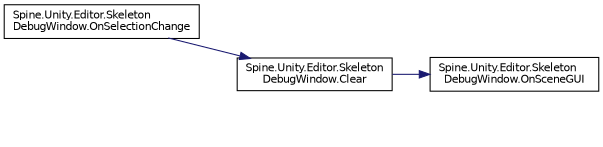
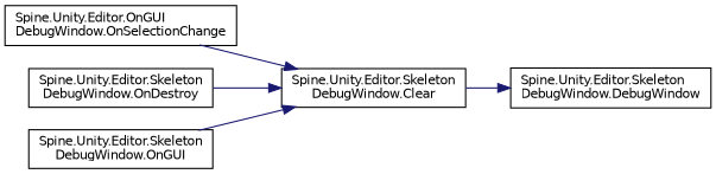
  digraph {
    rankdir=RL
    node [color=black fillcolor=white fontname=Helvetica fontsize=10 shape=record style=filled]
    edge [color=midnightblue dir=back fontname=Helvetica fontsize=10 labelfontname=Helvetica labelfontsize=10 style=solid]
-   n1 [height=0.2 label="Spine.Unity.Editor.Skeleton\lDebugWindow.OnSceneGUI" width=0.4]
+   n1 [height=0.2 label="Spine.Unity.Editor.Skeleton\lDebugWindow.DebugWindow" width=0.4]
    n2 [height=0.2 label="Spine.Unity.Editor.Skeleton\lDebugWindow.Clear" width=0.4]
-   n3 [height=0.2 label="Spine.Unity.Editor.Skeleton\lDebugWindow.OnSelectionChange" width=0.4]
+   n3 [height=0.2 label="Spine.Unity.Editor.OnGUI\lDebugWindow.OnSelectionChange" width=0.4]
+   n4 [height=0.2 label="Spine.Unity.Editor.Skeleton\lDebugWindow.OnDestroy" width=0.4]
+   n5 [height=0.2 label="Spine.Unity.Editor.Skeleton\lDebugWindow.OnGUI" width=0.4]
    n1 -> n2
    n2 -> n3
+   n2 -> n4
+   n2 -> n5
  }
